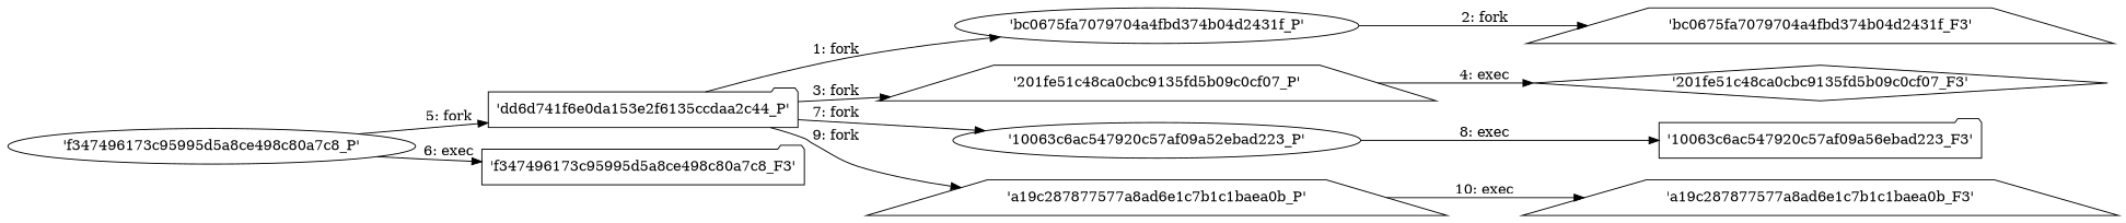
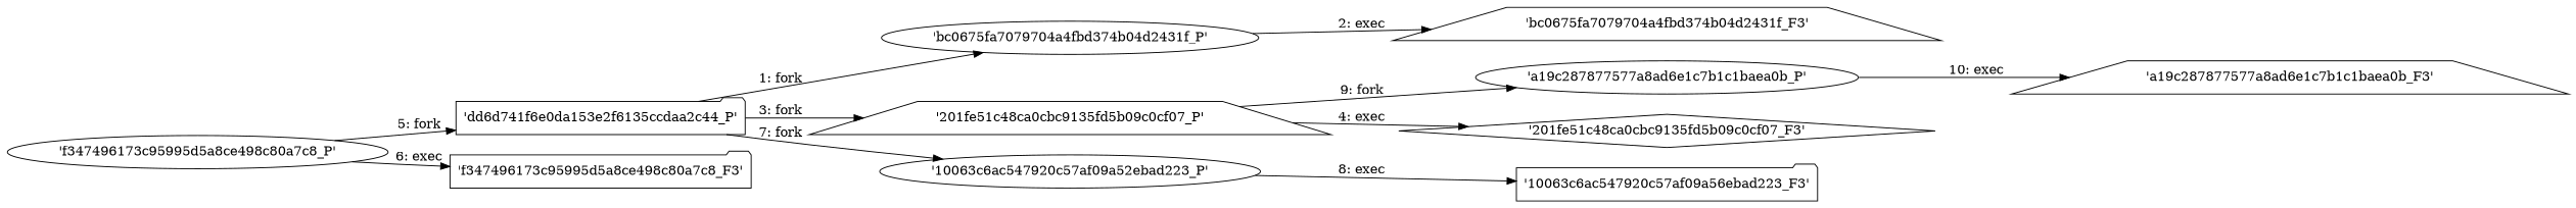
  digraph {
    engine=neato
    fixedsize=false
    fontsize=10
    nodesep=0.3
    rankdir=LR
    ranksep=0
    splines=true
    node [node_type=Process shape=ellipse]
    "'bc0675fa7079704a4fbd374b04d2431f_P'"
    "'dd6d741f6e0da153e2f6135ccdaa2c44_P'" [shape=folder]
    "'201fe51c48ca0cbc9135fd5b09c0cf07_P'" [shape=trapezium]
    n4 [label="'10063c6ac547920c57af09a52ebad223_P'"]
-   "'a19c287877577a8ad6e1c7b1c1baea0b_P'" [shape=trapezium]
+   "'a19c287877577a8ad6e1c7b1c1baea0b_P'"
    "'bc0675fa7079704a4fbd374b04d2431f_F3'" [node_type=File shape=trapezium]
    "'201fe51c48ca0cbc9135fd5b09c0cf07_F3'" [node_type=File shape=diamond]
    "'f347496173c95995d5a8ce498c80a7c8_P'"
    "'f347496173c95995d5a8ce498c80a7c8_F3'" [node_type=File shape=folder]
    "'10063c6ac547920c57af09a56ebad223_F3'" [node_type=File shape=folder]
    "'a19c287877577a8ad6e1c7b1c1baea0b_F3'" [node_type=File shape=trapezium]
-   "'bc0675fa7079704a4fbd374b04d2431f_P'" -> "'bc0675fa7079704a4fbd374b04d2431f_F3'" [label="2: fork"]
+   "'bc0675fa7079704a4fbd374b04d2431f_P'" -> "'bc0675fa7079704a4fbd374b04d2431f_F3'" [label="2: exec"]
    "'dd6d741f6e0da153e2f6135ccdaa2c44_P'" -> "'bc0675fa7079704a4fbd374b04d2431f_P'" [label="1: fork"]
    "'dd6d741f6e0da153e2f6135ccdaa2c44_P'" -> "'201fe51c48ca0cbc9135fd5b09c0cf07_P'" [label="3: fork"]
    "'dd6d741f6e0da153e2f6135ccdaa2c44_P'" -> n4 [label="7: fork"]
-   "'dd6d741f6e0da153e2f6135ccdaa2c44_P'" -> "'a19c287877577a8ad6e1c7b1c1baea0b_P'" [label="9: fork"]
+   "'201fe51c48ca0cbc9135fd5b09c0cf07_P'" -> "'a19c287877577a8ad6e1c7b1c1baea0b_P'" [label="9: fork"]
    "'201fe51c48ca0cbc9135fd5b09c0cf07_P'" -> "'201fe51c48ca0cbc9135fd5b09c0cf07_F3'" [label="4: exec"]
    n4 -> "'10063c6ac547920c57af09a56ebad223_F3'" [label="8: exec"]
    "'a19c287877577a8ad6e1c7b1c1baea0b_P'" -> "'a19c287877577a8ad6e1c7b1c1baea0b_F3'" [label="10: exec"]
    "'f347496173c95995d5a8ce498c80a7c8_P'" -> "'dd6d741f6e0da153e2f6135ccdaa2c44_P'" [label="5: fork"]
    "'f347496173c95995d5a8ce498c80a7c8_P'" -> "'f347496173c95995d5a8ce498c80a7c8_F3'" [label="6: exec"]
  }
